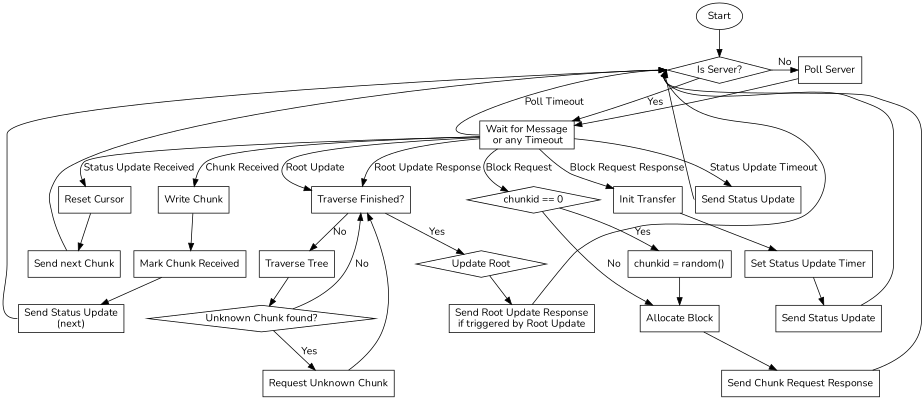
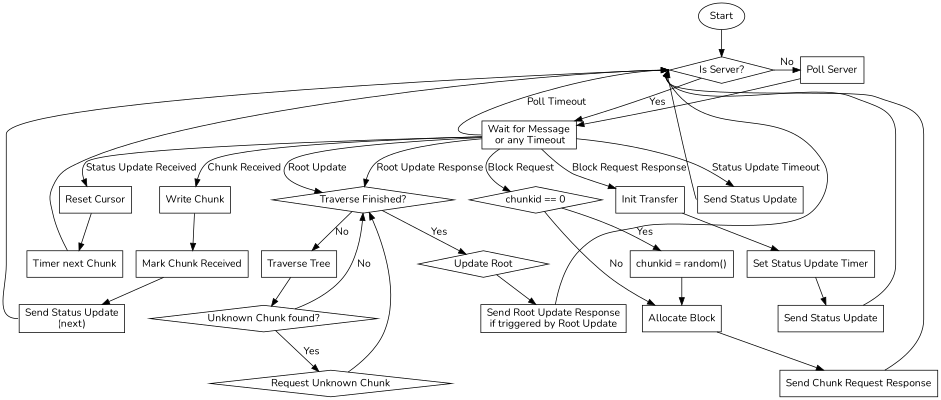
  digraph {
    fontname=Nunito
    node [fontname=Nunito shape=box]
    edge [fontname=Nunito]
    n1 [label="Is Server?" shape=diamond]
    n2 [label="Poll Server"]
    n3 [label="Wait for Message\n or any Timeout"]
    Start [shape=oval]
    n5 [label="Send Status Update"]
    n6 [label="Write Chunk"]
    n7 [label="Reset Cursor"]
-   n8 [label="Traverse Finished?"]
+   n8 [label="Traverse Finished?" shape=diamond]
    n9 [label="chunkid == 0" shape=diamond]
    n10 [label="Init Transfer"]
    n11 [label="Mark Chunk Received"]
-   n12 [label="Send next Chunk"]
+   n12 [label="Timer next Chunk"]
    n13 [label="Traverse Tree"]
    n14 [label="Update Root" shape=diamond]
    n15 [label="chunkid = random()"]
    n16 [label="Allocate Block"]
    n17 [label="Set Status Update Timer"]
    n18 [label="Send Status Update\n(next)"]
    n19 [label="Unknown Chunk found?" shape=diamond]
    n20 [label="Send Root Update Response\nif triggered by Root Update"]
-   n21 [label="Request Unknown Chunk"]
+   n21 [label="Request Unknown Chunk" shape=diamond]
    n22 [label="Send Chunk Request Response"]
    n23 [label="Send Status Update"]
    subgraph sub_1 {
      rank=same
      n1
      n2
    }
    n1 -> n2 [label=No]
    n1 -> n3 [label=Yes]
    n2 -> n3
    n3 -> n1 [headport=w label="Poll Timeout" tailport=w]
    n3 -> n5 [label="Status Update Timeout"]
    n3 -> n6 [label="Chunk Received"]
    n3 -> n7 [label="Status Update Received"]
    n3 -> n8 [label="Root Update"]
    n3 -> n8 [label="Root Update Response"]
    n3 -> n9 [label="Block Request"]
    n3 -> n10 [label="Block Request Response"]
    Start -> n1
    n5 -> n1 [headport=w tailport=w]
    n6 -> n11
    n7 -> n12
    n8 -> n13 [label=No]
    n8 -> n14 [label=Yes]
    n9 -> n15 [label=Yes]
    n9 -> n16 [label=No]
    n10 -> n17
    n11 -> n18
    n12 -> n1 [headport=w]
    n13 -> n19
    n14 -> n20
    n15 -> n16
    n16 -> n22
    n17 -> n23
    n18 -> n1 [headport=w tailport=w]
    n19 -> n8 [label=No]
    n19 -> n21 [label=Yes]
    n20 -> n1 [headport=w]
    n21 -> n8
    n22 -> n1 [headport=w]
    n23 -> n1 [headport=w]
  }
